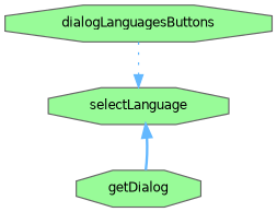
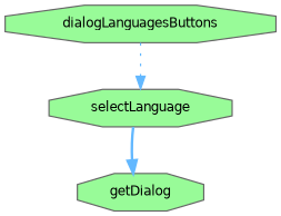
  digraph {
    rankdir=TB
    node [color=grey40 fillcolor=palegreen fontname=Helvetica fontsize=10 shape=octagon style=filled]
    edge [color=steelblue1 fontname=Helvetica fontsize=10 labelfontname=Helvetica labelfontsize=10]
    n1 [color=gray40 fontcolor=black height=0.2 label=dialogLanguagesButtons width=0.4]
    n2 [height=0.2 label=selectLanguage width=0.4]
    n3 [height=0.2 label=getDialog width=0.4]
    n1 -> n2 [style=dotted]
-   n3 -> n2 [style=bold]
+   n2 -> n3 [style=bold]
  }
